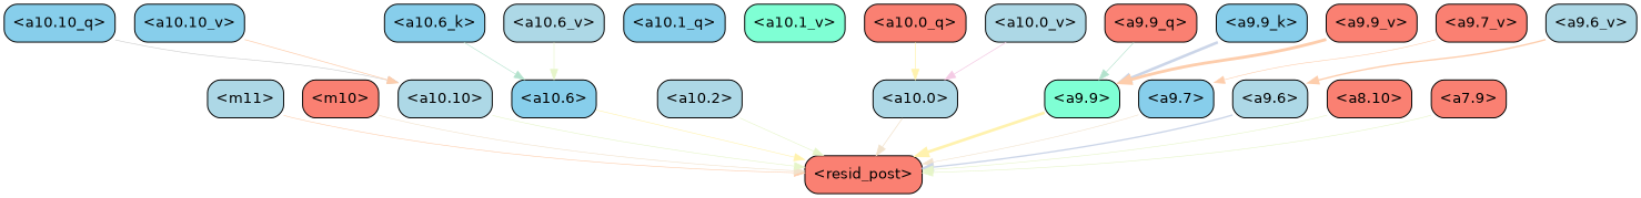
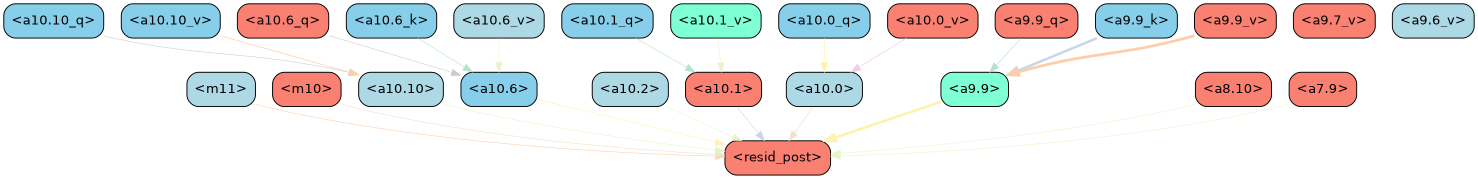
  strict digraph {
    splines=true
    node [color=black fillcolor=salmon fontname=Helvetica shape=box style="filled, rounded"]
    edge [color="#e6f5c9" penwidth=0.6]
    "<resid_post>"
    "<m11>" [fillcolor=lightblue]
    "<m10>"
    "<a10.10>" [fillcolor=lightblue]
    "<a10.6>" [fillcolor=skyblue]
    "<a10.2>" [fillcolor=lightblue]
+   "<a10.1>"
    "<a10.0>" [fillcolor=lightblue]
    "<a9.9>" [fillcolor=aquamarine]
-   "<a9.7>" [fillcolor=skyblue]
-   "<a9.6>" [fillcolor=lightblue]
    "<a8.10>"
    "<a7.9>"
    "<a10.10_q>" [fillcolor=skyblue]
+   "<a10.6_q>"
    "<a10.1_q>" [fillcolor=skyblue]
-   "<a10.0_q>"
+   "<a10.0_q>" [fillcolor=skyblue]
    "<a10.6_k>" [fillcolor=skyblue]
    "<a10.10_v>" [fillcolor=skyblue]
    "<a10.6_v>" [fillcolor=lightblue]
    "<a10.1_v>" [fillcolor=aquamarine]
-   "<a10.0_v>" [fillcolor=lightblue]
+   "<a10.0_v>"
    "<a9.9_q>"
    "<a9.9_k>" [fillcolor=skyblue]
    "<a9.9_v>"
    "<a9.7_v>"
    "<a9.6_v>" [fillcolor=lightblue]
    "<m11>" -> "<resid_post>" [color="#fdcdac"]
    "<m10>" -> "<resid_post>" [color="#f1e2cc"]
    "<a10.10>" -> "<resid_post>"
    "<a10.6>" -> "<resid_post>" [color="#fff2ae"]
    "<a10.2>" -> "<resid_post>"
+   "<a10.1>" -> "<resid_post>" [color="#cbd5e8"]
    "<a10.0>" -> "<resid_post>" [color="#f1e2cc" penwidth=0.7362499237060547]
    "<a9.9>" -> "<resid_post>" [color="#fff2ae" penwidth=2.76039457321167]
-   "<a9.7>" -> "<resid_post>" [color="#f1e2cc"]
-   "<a9.6>" -> "<resid_post>" [color="#cbd5e8" penwidth=1.3750720024108887]
    "<a8.10>" -> "<resid_post>"
    "<a7.9>" -> "<resid_post>"
    "<a10.10_q>" -> "<a10.10>" [color="#cccccc"]
+   "<a10.6_q>" -> "<a10.6>" [color="#cccccc"]
+   "<a10.1_q>" -> "<a10.1>" [color="#b3e2cd"]
    "<a10.0_q>" -> "<a10.0>" [color="#fff2ae" penwidth=0.6948137283325195]
    "<a10.6_k>" -> "<a10.6>" [color="#b3e2cd"]
    "<a10.10_v>" -> "<a10.10>" [color="#fdcdac" penwidth=0.719883918762207]
    "<a10.6_v>" -> "<a10.6>"
+   "<a10.1_v>" -> "<a10.1>"
    "<a10.0_v>" -> "<a10.0>" [color="#f4cae4" penwidth=0.732755184173584]
    "<a9.9_q>" -> "<a9.9>" [color="#b3e2cd" penwidth=0.6345546245574951]
    "<a9.9_k>" -> "<a9.9>" [color="#cbd5e8" penwidth=2.6677601635456085]
    "<a9.9_v>" -> "<a9.9>" [color="#fdcdac" penwidth=2.905421409755945]
-   "<a9.7_v>" -> "<a9.7>" [color="#fdcdac"]
-   "<a9.6_v>" -> "<a9.6>" [color="#fdcdac" penwidth=1.395753264427185]
  }
